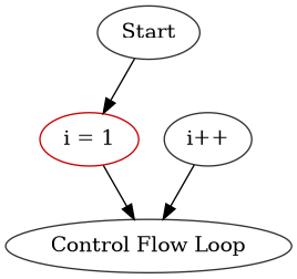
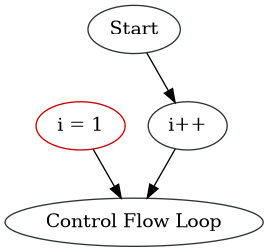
  digraph {
    node [color="#2e3436"]
    n1 [label=Start]
    n2 [color="#cc0000" label="i = 1"]
    n3 [label="Control Flow\ Loop"]
    n4 [label="i++"]
-   n1 -> n2
+   n1 -> n4
    n2 -> n3
    n4 -> n3
  }
